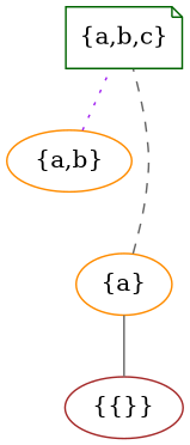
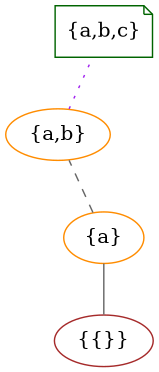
  graph {
    rankdir=BT
    node [color=darkorange shape=ellipse]
    edge [color=gray40]
    "{{}}" [color=brown]
    "{a}"
    "{a,b}"
    "{a,b,c}" [color=darkgreen shape=note]
    "{{}}" -- "{a}" [style=solid]
-   "{a}" -- "{a,b,c}" [style=dashed]
+   "{a}" -- "{a,b}" [style=dashed]
    "{a,b}" -- "{a,b,c}" [color=purple style=dotted]
  }
